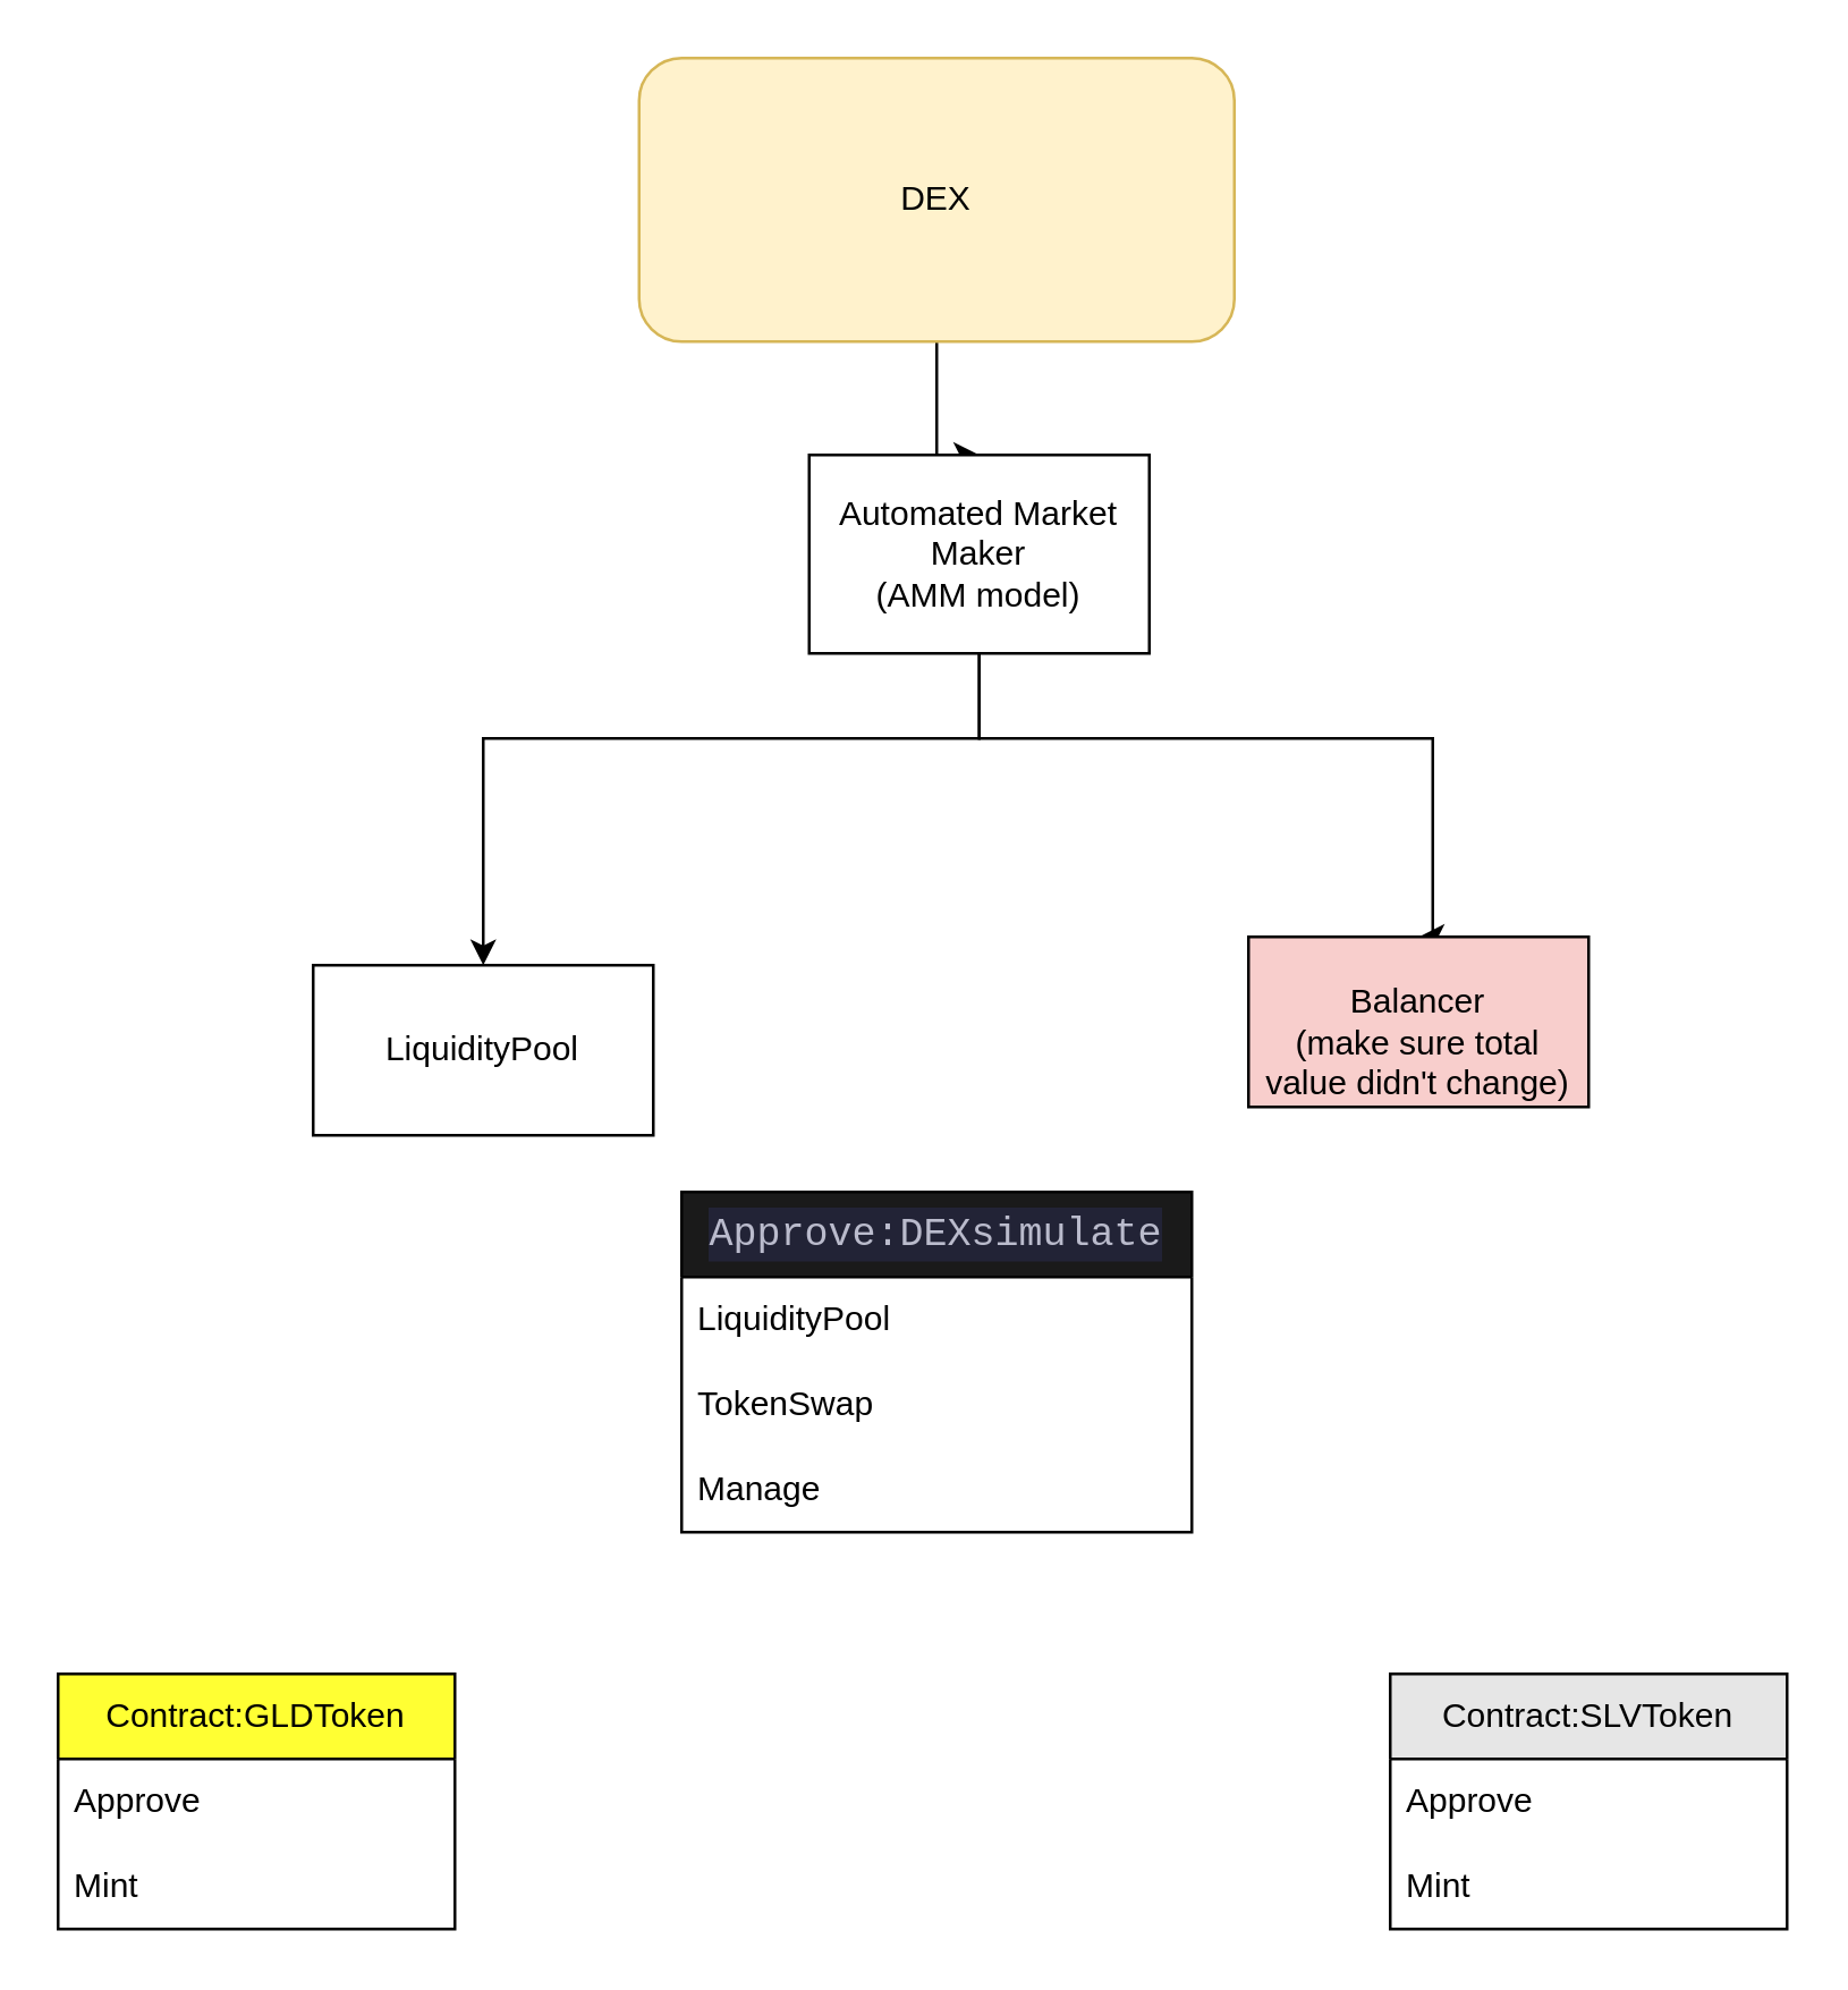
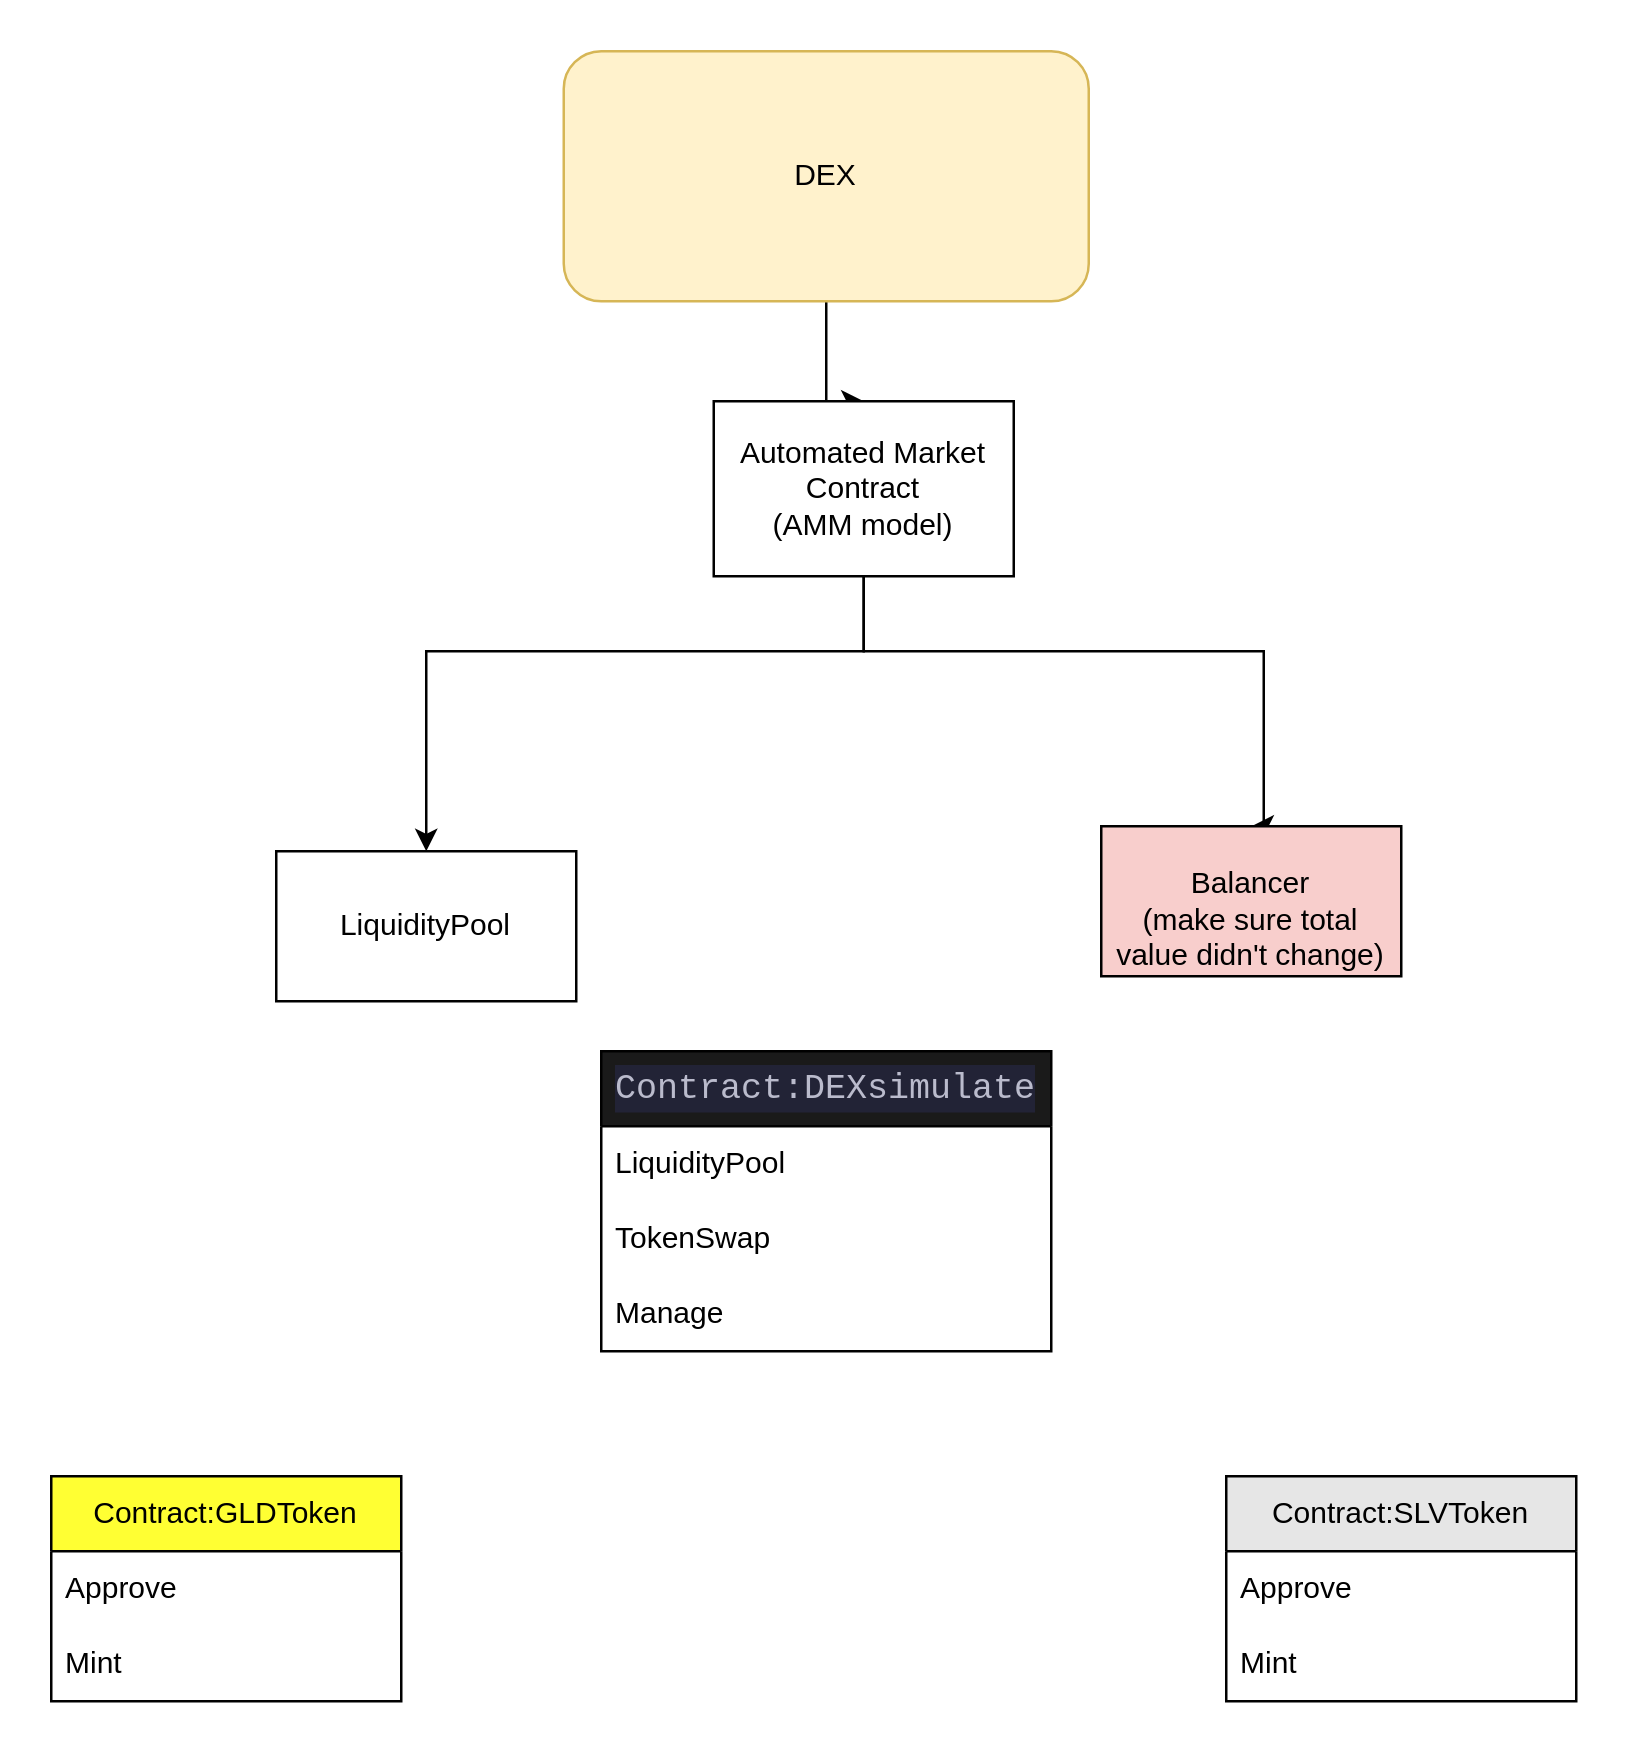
  <mxCell id="0" />
  <mxCell id="1" parent="0" />
  <mxCell id="2" style="edgeStyle=orthogonalEdgeStyle;rounded=0;orthogonalLoop=1;jettySize=auto;html=1;exitX=0.5;exitY=1;exitDx=0;exitDy=0;" parent="1" source="3" edge="1"><mxGeometry relative="1" as="geometry"><mxPoint x="345" y="160" as="targetPoint" /><Array as="points"><mxPoint x="345" y="160" /></Array></mxGeometry></mxCell>
  <mxCell id="3" value="DEX" style="rounded=1;whiteSpace=wrap;html=1;fillColor=#fff2cc;strokeColor=#d6b656;" parent="1" vertex="1"><mxGeometry x="225" y="20" width="210" height="100" as="geometry" /></mxCell>
  <mxCell id="4" style="edgeStyle=orthogonalEdgeStyle;rounded=0;orthogonalLoop=1;jettySize=auto;html=1;exitX=0.5;exitY=1;exitDx=0;exitDy=0;" parent="1" source="6" edge="1"><mxGeometry relative="1" as="geometry"><mxPoint x="170" y="340" as="targetPoint" /><Array as="points"><mxPoint x="345" y="260" /><mxPoint x="170" y="260" /><mxPoint x="170" y="340" /></Array></mxGeometry></mxCell>
  <mxCell id="5" style="edgeStyle=orthogonalEdgeStyle;rounded=0;orthogonalLoop=1;jettySize=auto;html=1;exitX=0.5;exitY=1;exitDx=0;exitDy=0;" parent="1" source="6" edge="1"><mxGeometry relative="1" as="geometry"><mxPoint x="500" y="330" as="targetPoint" /><mxPoint x="450" y="240" as="sourcePoint" /><Array as="points"><mxPoint x="345" y="260" /><mxPoint x="505" y="260" /></Array></mxGeometry></mxCell>
- <mxCell id="6" value="Automated Market Maker&lt;div&gt;(AMM model)&lt;/div&gt;" style="rounded=0;whiteSpace=wrap;html=1;" parent="1" vertex="1"><mxGeometry x="285" y="160" width="120" height="70" as="geometry" /></mxCell>
+ <mxCell id="6" value="Automated Market Contract&lt;div&gt;(AMM model)&lt;/div&gt;" style="rounded=0;whiteSpace=wrap;html=1;" parent="1" vertex="1"><mxGeometry x="285" y="160" width="120" height="70" as="geometry" /></mxCell>
  <mxCell id="7" value="LiquidityPool" style="whiteSpace=wrap;html=1;" parent="1" vertex="1"><mxGeometry x="110" y="340" width="120" height="60" as="geometry" /></mxCell>
  <mxCell id="8" value="&lt;br&gt;Balancer&lt;br&gt;(make sure total value didn't change)" style="rounded=0;whiteSpace=wrap;html=1;fillColor=#f8cecc;" parent="1" vertex="1"><mxGeometry x="440" y="330" width="120" height="60" as="geometry" /></mxCell>
- <mxCell id="9" value="&lt;div style=&quot;color: rgb(186, 187, 204); background-color: rgb(34, 35, 54); font-family: Consolas, &amp;quot;Courier New&amp;quot;, monospace; font-size: 14px; line-height: 19px; white-space: pre;&quot;&gt;Approve:DEXsimulate&lt;/div&gt;" style="swimlane;fontStyle=0;childLayout=stackLayout;horizontal=1;startSize=30;horizontalStack=0;resizeParent=1;resizeParentMax=0;resizeLast=0;collapsible=1;marginBottom=0;whiteSpace=wrap;html=1;fillColor=#1A1A1A;" parent="1" vertex="1"><mxGeometry x="240" y="420" width="180" height="120" as="geometry" /></mxCell>
+ <mxCell id="9" value="&lt;div style=&quot;color: rgb(186, 187, 204); background-color: rgb(34, 35, 54); font-family: Consolas, &amp;quot;Courier New&amp;quot;, monospace; font-size: 14px; line-height: 19px; white-space: pre;&quot;&gt;Contract:DEXsimulate&lt;/div&gt;" style="swimlane;fontStyle=0;childLayout=stackLayout;horizontal=1;startSize=30;horizontalStack=0;resizeParent=1;resizeParentMax=0;resizeLast=0;collapsible=1;marginBottom=0;whiteSpace=wrap;html=1;fillColor=#1A1A1A;" parent="1" vertex="1"><mxGeometry x="240" y="420" width="180" height="120" as="geometry" /></mxCell>
  <mxCell id="10" value="LiquidityPool" style="text;strokeColor=none;fillColor=none;align=left;verticalAlign=middle;spacingLeft=4;spacingRight=4;overflow=hidden;points=[[0,0.5],[1,0.5]];portConstraint=eastwest;rotatable=0;whiteSpace=wrap;html=1;" parent="9" vertex="1"><mxGeometry y="30" width="180" height="30" as="geometry" /></mxCell>
  <mxCell id="11" value="TokenSwap" style="text;strokeColor=none;fillColor=none;align=left;verticalAlign=middle;spacingLeft=4;spacingRight=4;overflow=hidden;points=[[0,0.5],[1,0.5]];portConstraint=eastwest;rotatable=0;whiteSpace=wrap;html=1;" parent="9" vertex="1"><mxGeometry y="60" width="180" height="30" as="geometry" /></mxCell>
  <mxCell id="12" value="Manage" style="text;strokeColor=none;fillColor=none;align=left;verticalAlign=middle;spacingLeft=4;spacingRight=4;overflow=hidden;points=[[0,0.5],[1,0.5]];portConstraint=eastwest;rotatable=0;whiteSpace=wrap;html=1;" parent="9" vertex="1"><mxGeometry y="90" width="180" height="30" as="geometry" /></mxCell>
  <mxCell id="13" value="Contract:GLDToken" style="swimlane;fontStyle=0;childLayout=stackLayout;horizontal=1;startSize=30;horizontalStack=0;resizeParent=1;resizeParentMax=0;resizeLast=0;collapsible=1;marginBottom=0;whiteSpace=wrap;html=1;fillColor=#FFFF33;" parent="1" vertex="1"><mxGeometry x="20" y="590" width="140" height="90" as="geometry" /></mxCell>
  <mxCell id="14" value="Approve" style="text;strokeColor=none;fillColor=none;align=left;verticalAlign=middle;spacingLeft=4;spacingRight=4;overflow=hidden;points=[[0,0.5],[1,0.5]];portConstraint=eastwest;rotatable=0;whiteSpace=wrap;html=1;" parent="13" vertex="1"><mxGeometry y="30" width="140" height="30" as="geometry" /></mxCell>
  <mxCell id="15" value="Mint" style="text;strokeColor=none;fillColor=none;align=left;verticalAlign=middle;spacingLeft=4;spacingRight=4;overflow=hidden;points=[[0,0.5],[1,0.5]];portConstraint=eastwest;rotatable=0;whiteSpace=wrap;html=1;" parent="13" vertex="1"><mxGeometry y="60" width="140" height="30" as="geometry" /></mxCell>
  <mxCell id="16" value="Contract:SLVToken" style="swimlane;fontStyle=0;childLayout=stackLayout;horizontal=1;startSize=30;horizontalStack=0;resizeParent=1;resizeParentMax=0;resizeLast=0;collapsible=1;marginBottom=0;whiteSpace=wrap;html=1;fillColor=#E6E6E6;" parent="1" vertex="1"><mxGeometry x="490" y="590" width="140" height="90" as="geometry" /></mxCell>
  <mxCell id="17" value="Approve" style="text;strokeColor=none;fillColor=none;align=left;verticalAlign=middle;spacingLeft=4;spacingRight=4;overflow=hidden;points=[[0,0.5],[1,0.5]];portConstraint=eastwest;rotatable=0;whiteSpace=wrap;html=1;" parent="16" vertex="1"><mxGeometry y="30" width="140" height="30" as="geometry" /></mxCell>
  <mxCell id="18" value="Mint" style="text;strokeColor=none;fillColor=none;align=left;verticalAlign=middle;spacingLeft=4;spacingRight=4;overflow=hidden;points=[[0,0.5],[1,0.5]];portConstraint=eastwest;rotatable=0;whiteSpace=wrap;html=1;" parent="16" vertex="1"><mxGeometry y="60" width="140" height="30" as="geometry" /></mxCell>
